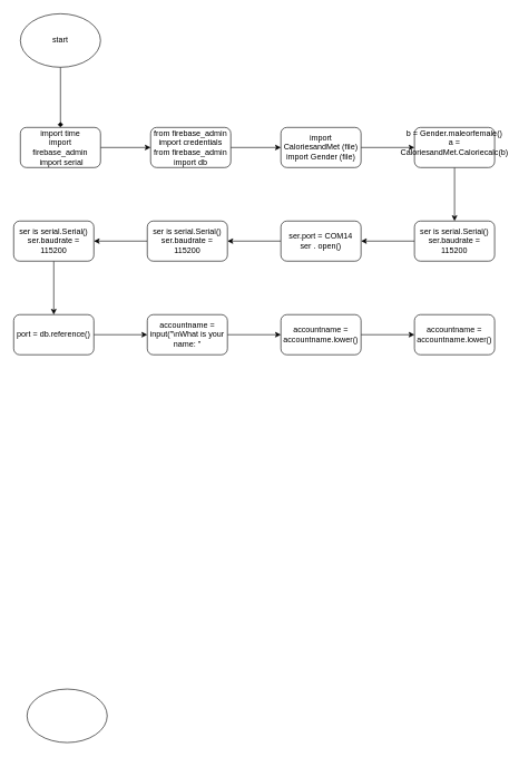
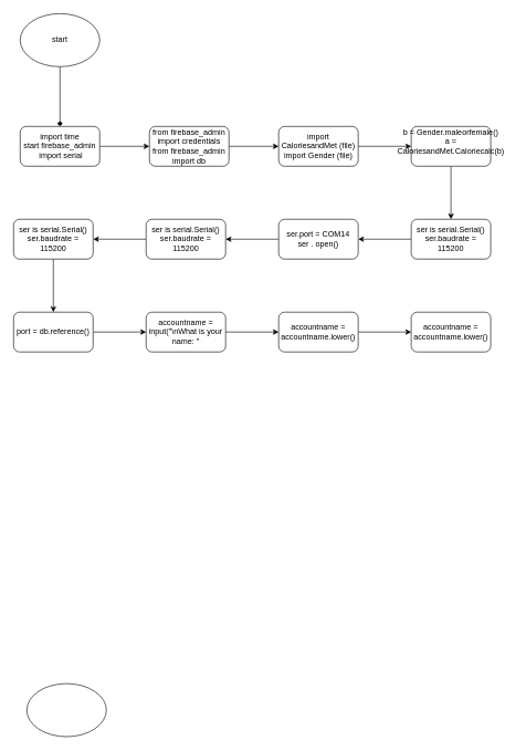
  <mxCell id="0" />
  <mxCell id="1" parent="0" />
  <mxCell id="2" value="" style="ellipse;whiteSpace=wrap;html=1;" vertex="1" parent="1"><mxGeometry x="40" y="1030" width="120" height="80" as="geometry" /></mxCell>
  <mxCell id="3" value="" style="edgeStyle=orthogonalEdgeStyle;rounded=0;orthogonalLoop=1;jettySize=auto;html=1;endArrow=diamond;" edge="1" parent="1" source="4" target="6"><mxGeometry relative="1" as="geometry" /></mxCell>
  <mxCell id="4" value="start" style="ellipse;whiteSpace=wrap;html=1;" vertex="1" parent="1"><mxGeometry x="30" y="20" width="120" height="80" as="geometry" /></mxCell>
  <mxCell id="5" value="" style="edgeStyle=orthogonalEdgeStyle;rounded=0;orthogonalLoop=1;jettySize=auto;html=1;" edge="1" parent="1" source="6" target="8"><mxGeometry relative="1" as="geometry" /></mxCell>
- <mxCell id="6" value="import time&lt;br&gt;import firebase_admin&lt;br&gt;&amp;nbsp;import serial" style="rounded=1;whiteSpace=wrap;html=1;" vertex="1" parent="1"><mxGeometry x="30" y="190" width="120" height="60" as="geometry" /></mxCell>
+ <mxCell id="6" value="import time&lt;br&gt;start firebase_admin&lt;br&gt;&amp;nbsp;import serial" style="rounded=1;whiteSpace=wrap;html=1;" vertex="1" parent="1"><mxGeometry x="30" y="190" width="120" height="60" as="geometry" /></mxCell>
  <mxCell id="7" value="" style="edgeStyle=orthogonalEdgeStyle;rounded=0;orthogonalLoop=1;jettySize=auto;html=1;" edge="1" parent="1" source="8" target="10"><mxGeometry relative="1" as="geometry" /></mxCell>
  <mxCell id="8" value="&lt;div&gt;&lt;br&gt;&lt;/div&gt;&lt;div&gt;from firebase_admin import credentials&lt;/div&gt;&lt;div&gt;from firebase_admin import db&lt;/div&gt;&lt;div&gt;&lt;br&gt;&lt;/div&gt;" style="whiteSpace=wrap;html=1;rounded=1;" vertex="1" parent="1"><mxGeometry x="225" y="190" width="120" height="60" as="geometry" /></mxCell>
  <mxCell id="9" value="" style="edgeStyle=orthogonalEdgeStyle;rounded=0;orthogonalLoop=1;jettySize=auto;html=1;" edge="1" parent="1" source="10" target="12"><mxGeometry relative="1" as="geometry" /></mxCell>
  <mxCell id="10" value="&lt;div&gt;&lt;div&gt;import CaloriesandMet (file)&lt;/div&gt;&lt;div&gt;import Gender (file)&lt;/div&gt;&lt;/div&gt;" style="whiteSpace=wrap;html=1;rounded=1;" vertex="1" parent="1"><mxGeometry x="420" y="190" width="120" height="60" as="geometry" /></mxCell>
  <mxCell id="11" value="" style="edgeStyle=orthogonalEdgeStyle;rounded=0;orthogonalLoop=1;jettySize=auto;html=1;" edge="1" parent="1" source="12" target="14"><mxGeometry relative="1" as="geometry" /></mxCell>
  <mxCell id="12" value="&lt;div&gt;b = Gender.maleorfemale()&lt;/div&gt;&lt;div&gt;a = CaloriesandMet.Caloriecalc(b)&lt;/div&gt;&lt;div&gt;&lt;br&gt;&lt;/div&gt;" style="whiteSpace=wrap;html=1;rounded=1;" vertex="1" parent="1"><mxGeometry x="620" y="190" width="120" height="60" as="geometry" /></mxCell>
  <mxCell id="13" value="" style="edgeStyle=orthogonalEdgeStyle;rounded=0;orthogonalLoop=1;jettySize=auto;html=1;" edge="1" parent="1" source="14" target="16"><mxGeometry relative="1" as="geometry" /></mxCell>
  <mxCell id="14" value="ser is serial.Serial()&lt;br&gt;&lt;div&gt;&lt;div&gt;ser.baudrate = 115200&lt;/div&gt;&lt;/div&gt;" style="whiteSpace=wrap;html=1;rounded=1;" vertex="1" parent="1"><mxGeometry x="620" y="330" width="120" height="60" as="geometry" /></mxCell>
  <mxCell id="15" value="" style="edgeStyle=orthogonalEdgeStyle;rounded=0;orthogonalLoop=1;jettySize=auto;html=1;" edge="1" parent="1" source="16" target="18"><mxGeometry relative="1" as="geometry" /></mxCell>
  <mxCell id="16" value="&lt;div style=&quot;border-color: var(--border-color);&quot;&gt;ser.port = COM14&lt;/div&gt;&lt;div style=&quot;border-color: var(--border-color);&quot;&gt;ser . open()&lt;/div&gt;" style="whiteSpace=wrap;html=1;rounded=1;" vertex="1" parent="1"><mxGeometry x="420" y="330" width="120" height="60" as="geometry" /></mxCell>
  <mxCell id="17" value="" style="edgeStyle=orthogonalEdgeStyle;rounded=0;orthogonalLoop=1;jettySize=auto;html=1;" edge="1" parent="1" source="18" target="20"><mxGeometry relative="1" as="geometry" /></mxCell>
  <mxCell id="18" value="ser is serial.Serial()&lt;br&gt;&lt;div&gt;&lt;div&gt;ser.baudrate = 115200&lt;/div&gt;&lt;/div&gt;" style="whiteSpace=wrap;html=1;rounded=1;" vertex="1" parent="1"><mxGeometry x="220" y="330" width="120" height="60" as="geometry" /></mxCell>
  <mxCell id="19" value="" style="edgeStyle=orthogonalEdgeStyle;rounded=0;orthogonalLoop=1;jettySize=auto;html=1;" edge="1" parent="1" source="20" target="22"><mxGeometry relative="1" as="geometry" /></mxCell>
  <mxCell id="20" value="ser is serial.Serial()&lt;br&gt;&lt;div&gt;&lt;div&gt;ser.baudrate = 115200&lt;/div&gt;&lt;/div&gt;" style="whiteSpace=wrap;html=1;rounded=1;" vertex="1" parent="1"><mxGeometry x="20" y="330" width="120" height="60" as="geometry" /></mxCell>
  <mxCell id="21" value="" style="edgeStyle=orthogonalEdgeStyle;rounded=0;orthogonalLoop=1;jettySize=auto;html=1;" edge="1" parent="1" source="22" target="24"><mxGeometry relative="1" as="geometry" /></mxCell>
  <mxCell id="22" value="port = db.reference()" style="whiteSpace=wrap;html=1;rounded=1;" vertex="1" parent="1"><mxGeometry x="20" y="470" width="120" height="60" as="geometry" /></mxCell>
  <mxCell id="23" value="" style="edgeStyle=orthogonalEdgeStyle;rounded=0;orthogonalLoop=1;jettySize=auto;html=1;" edge="1" parent="1" source="24" target="26"><mxGeometry relative="1" as="geometry" /></mxCell>
  <mxCell id="24" value="accountname = input(&quot;\nWhat is your name: &quot;" style="whiteSpace=wrap;html=1;rounded=1;" vertex="1" parent="1"><mxGeometry x="220" y="470" width="120" height="60" as="geometry" /></mxCell>
  <mxCell id="25" value="" style="edgeStyle=orthogonalEdgeStyle;rounded=0;orthogonalLoop=1;jettySize=auto;html=1;" edge="1" parent="1" source="26" target="27"><mxGeometry relative="1" as="geometry" /></mxCell>
  <mxCell id="26" value="accountname = accountname.lower()" style="whiteSpace=wrap;html=1;rounded=1;" vertex="1" parent="1"><mxGeometry x="420" y="470" width="120" height="60" as="geometry" /></mxCell>
  <mxCell id="27" value="accountname = accountname.lower()" style="whiteSpace=wrap;html=1;rounded=1;" vertex="1" parent="1"><mxGeometry x="620" y="470" width="120" height="60" as="geometry" /></mxCell>
